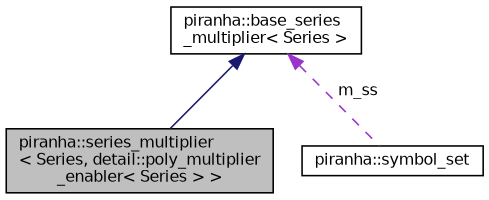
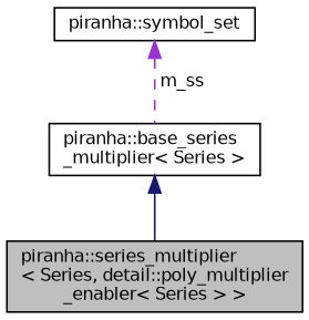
  digraph {
    node [color=black fillcolor=white fontname=Helvetica fontsize=10 shape=record style=filled]
    edge [dir=back fontname=Helvetica fontsize=10 labelfontname=Helvetica labelfontsize=10]
    n1 [fillcolor=grey75 fontcolor=black height=0.2 label="piranha::series_multiplier\l\< Series, detail::poly_multiplier\l_enabler\< Series \> \>" width=0.4]
    n2 [height=0.2 label="piranha::base_series\l_multiplier\< Series \>" width=0.4]
    n3 [height=0.2 label="piranha::symbol_set" width=0.4]
    n2 -> n1 [color=midnightblue style=solid]
-   n2 -> n3 [color=darkorchid3 label=" m_ss" style=dashed]
+   n3 -> n2 [color=darkorchid3 label=" m_ss" style=dashed]
  }
